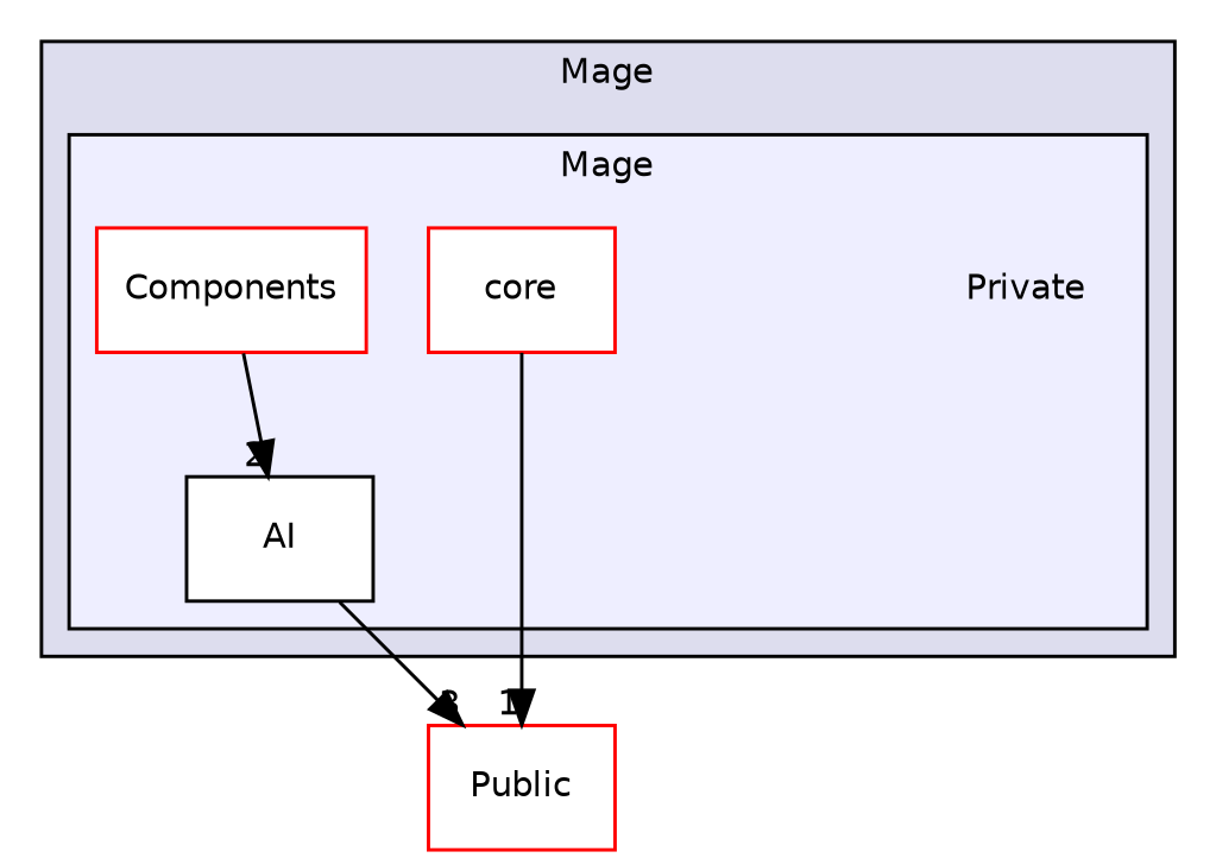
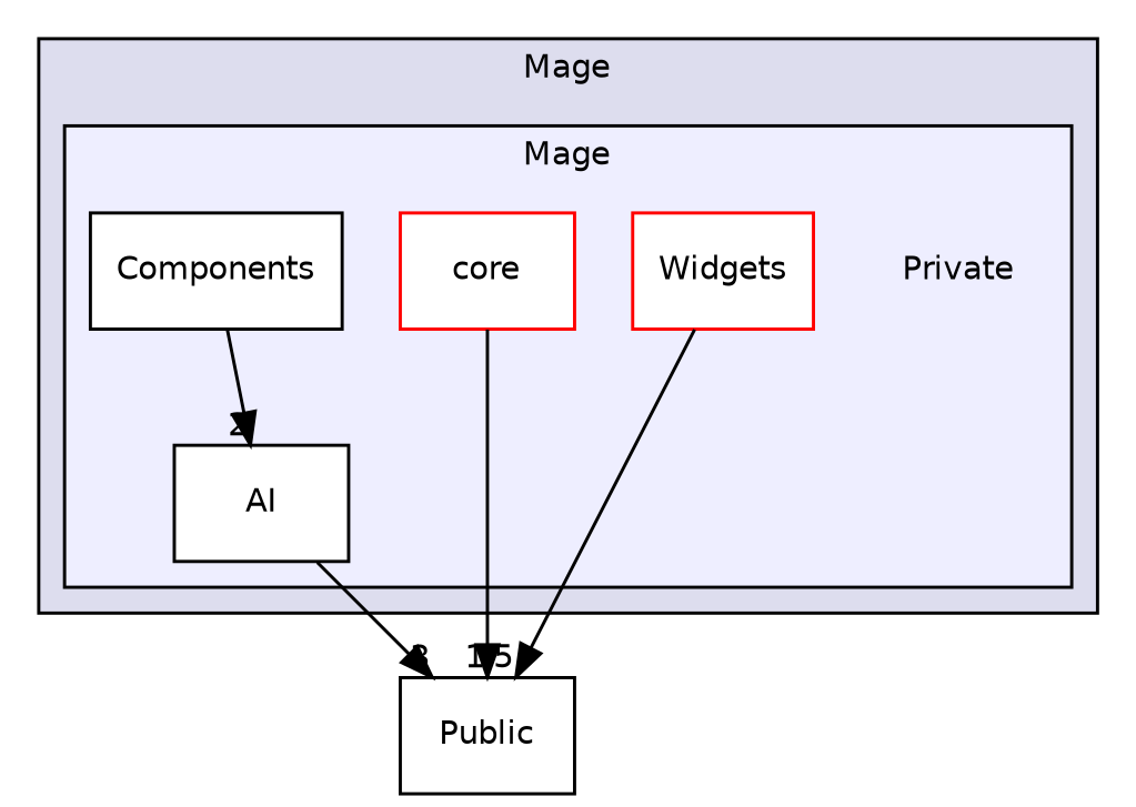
  digraph {
    compound=true
    node [fontname=Helvetica fontsize=10 shape=box color=red fillcolor=white style=filled]
    edge [labeldistance=1.5 labelfontname=Helvetica labelfontsize=10]
    n1 [label=Private shape=plaintext color="" fillcolor="" style=""]
    n2 [color=black label=AI]
-   n3 [label=Components]
+   n3 [color=black label=Components]
    n4 [label=core]
-   n6 [label=Public]
+   n5 [label=Widgets]
+   n6 [color=black label=Public]
    subgraph cluster_1 {
      bgcolor="#ddddee"
      fontname=Helvetica
      fontsize=10
      label=Mage
      pencolor=black
      subgraph cluster_2 {
        bgcolor="#eeeeff"
        fontname=Helvetica
        fontsize=10
        label=Mage
        pencolor=black
        n1
        n2
        n3
        n4
+       n5
      }
    }
    n2 -> n6 [headlabel=3]
    n3 -> n2 [headlabel=2]
    n4 -> n6 [headlabel=1]
+   n5 -> n6 [headlabel=5]
  }
